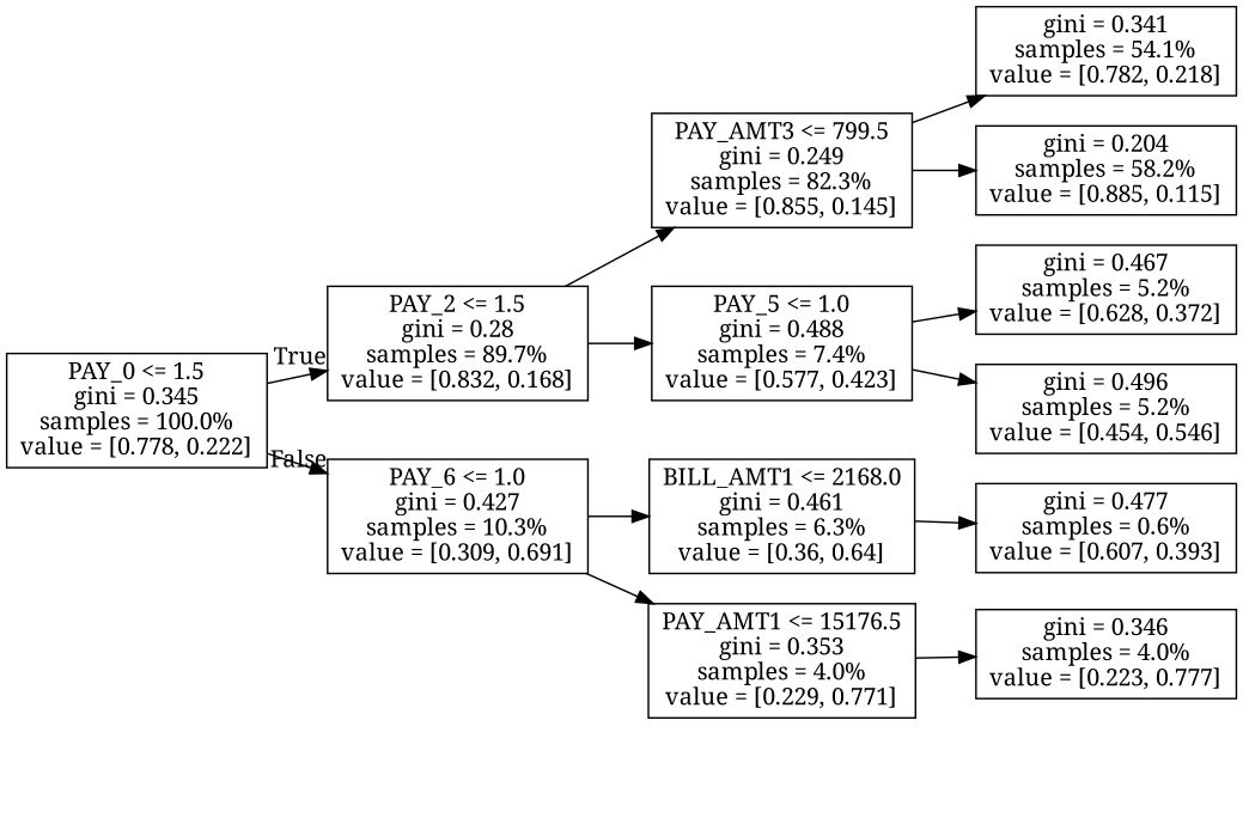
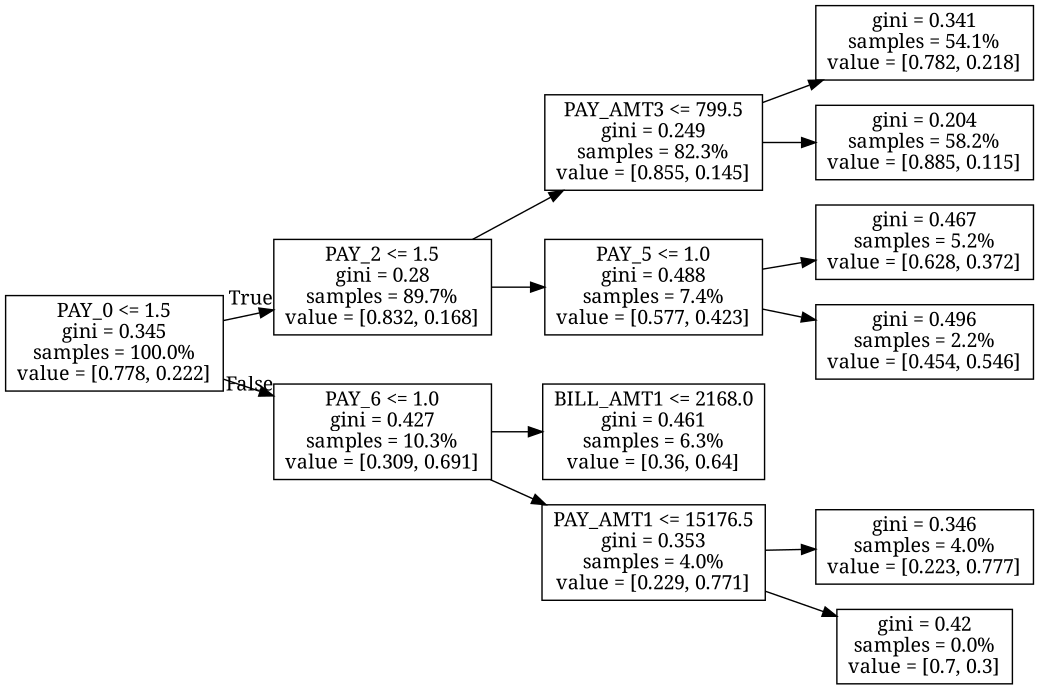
  digraph {
    fontname="Noto Serif"
    rankdir=LR
    node [fontname="Noto Serif" shape=box]
    edge [fontname="Noto Serif"]
    n1 [label="PAY_0 <= 1.5\ngini = 0.345\nsamples = 100.0%\nvalue = [0.778, 0.222]"]
    n2 [label="PAY_2 <= 1.5\ngini = 0.28\nsamples = 89.7%\nvalue = [0.832, 0.168]"]
    n3 [label="PAY_6 <= 1.0\ngini = 0.427\nsamples = 10.3%\nvalue = [0.309, 0.691]"]
    n4 [label="PAY_AMT3 <= 799.5\ngini = 0.249\nsamples = 82.3%\nvalue = [0.855, 0.145]"]
    n5 [label="PAY_5 <= 1.0\ngini = 0.488\nsamples = 7.4%\nvalue = [0.577, 0.423]"]
    n6 [label="BILL_AMT1 <= 2168.0\ngini = 0.461\nsamples = 6.3%\nvalue = [0.36, 0.64]"]
    n7 [label="PAY_AMT1 <= 15176.5\ngini = 0.353\nsamples = 4.0%\nvalue = [0.229, 0.771]"]
    n8 [label="gini = 0.341\nsamples = 54.1%\nvalue = [0.782, 0.218]"]
    n9 [label="gini = 0.204\nsamples = 58.2%\nvalue = [0.885, 0.115]"]
    n10 [label="gini = 0.467\nsamples = 5.2%\nvalue = [0.628, 0.372]"]
-   n11 [label="gini = 0.496\nsamples = 5.2%\nvalue = [0.454, 0.546]"]
-   n12 [label="gini = 0.477\nsamples = 0.6%\nvalue = [0.607, 0.393]"]
+   n11 [label="gini = 0.496\nsamples = 2.2%\nvalue = [0.454, 0.546]"]
    n13 [label="gini = 0.346\nsamples = 4.0%\nvalue = [0.223, 0.777]"]
+   n14 [label="gini = 0.42\nsamples = 0.0%\nvalue = [0.7, 0.3]"]
    n1 -> n2 [headlabel=True labelangle=45 labeldistance=2.5]
    n1 -> n3 [headlabel=False labelangle=-45 labeldistance=2.5]
    n2 -> n4
    n2 -> n5
    n3 -> n6
    n3 -> n7
    n4 -> n8
    n4 -> n9
    n5 -> n10
    n5 -> n11
-   n6 -> n12
    n7 -> n13
+   n7 -> n14
  }
